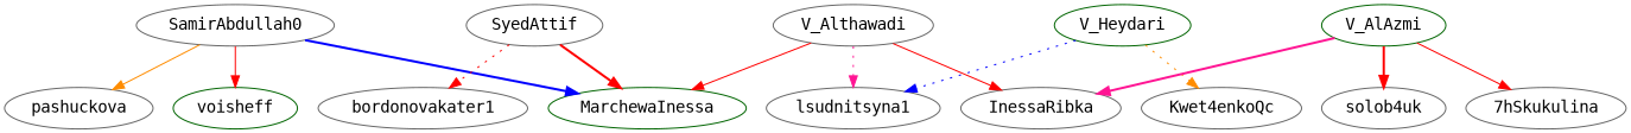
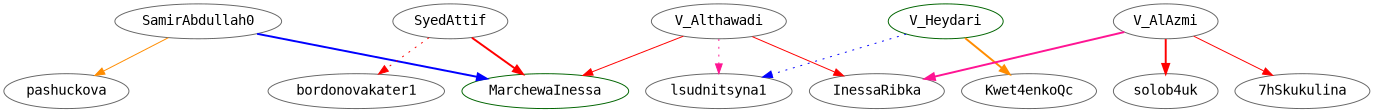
  strict digraph {
    fontname="DejaVu Sans Mono"
    node [color=gray40 fontname="DejaVu Sans Mono"]
    edge [color=red fontname="DejaVu Sans Mono" style=solid]
-   voisheff [color=darkgreen]
    SamirAbdullah0
    pashuckova
    MarchewaInessa [color=darkgreen]
    SyedAttif
    bordonovakater1
    V_Heydari [color=darkgreen]
    lsudnitsyna1
    Kwet4enkoQc
    V_Althawadi
    InessaRibka
-   V_AlAzmi [color=darkgreen]
+   V_AlAzmi
    "7hSkukulina"
    solob4uk
-   SamirAbdullah0 -> voisheff
    SamirAbdullah0 -> pashuckova [color=darkorange]
    SamirAbdullah0 -> MarchewaInessa [color=blue style=bold]
    SyedAttif -> MarchewaInessa [style=bold]
    SyedAttif -> bordonovakater1 [style=dotted]
    V_Heydari -> lsudnitsyna1 [color=blue style=dotted]
-   V_Heydari -> Kwet4enkoQc [color=darkorange style=dotted]
+   V_Heydari -> Kwet4enkoQc [color=darkorange style=bold]
    V_Althawadi -> MarchewaInessa
    V_Althawadi -> lsudnitsyna1 [color=deeppink style=dotted]
    V_Althawadi -> InessaRibka
    V_AlAzmi -> InessaRibka [color=deeppink style=bold]
    V_AlAzmi -> "7hSkukulina"
    V_AlAzmi -> solob4uk [style=bold]
  }
